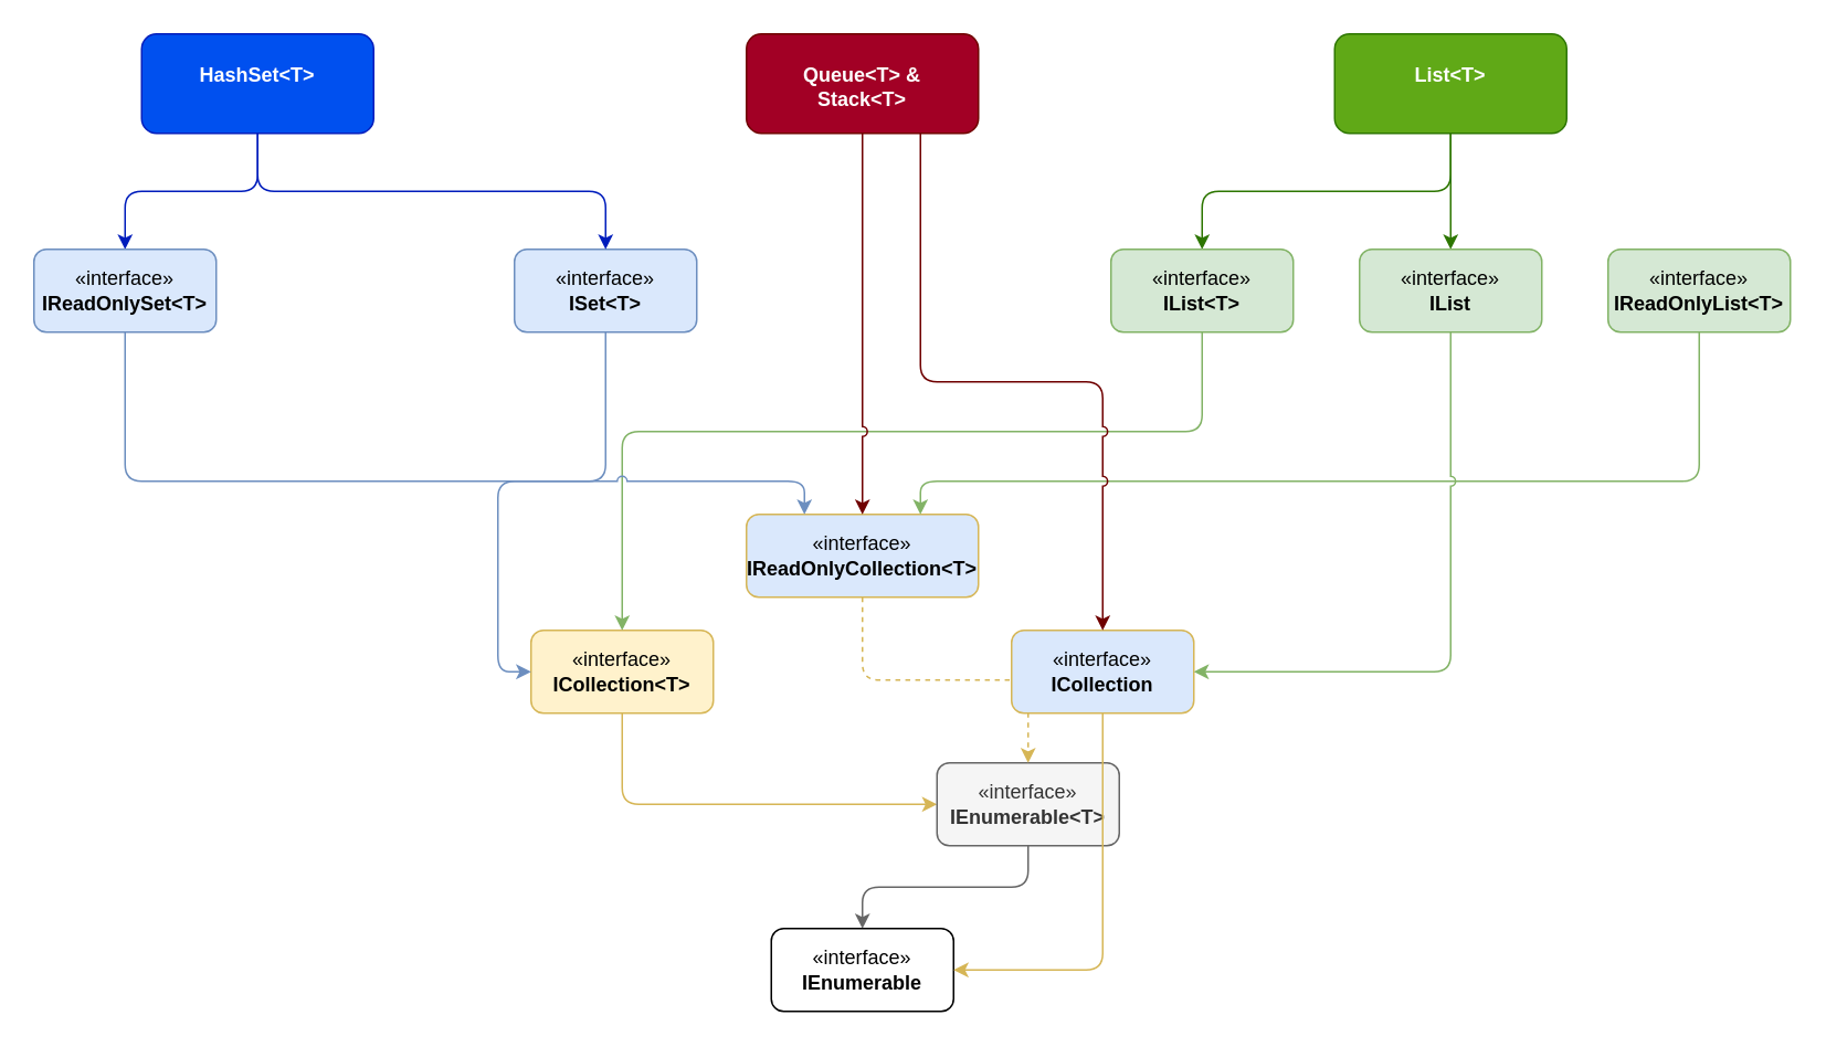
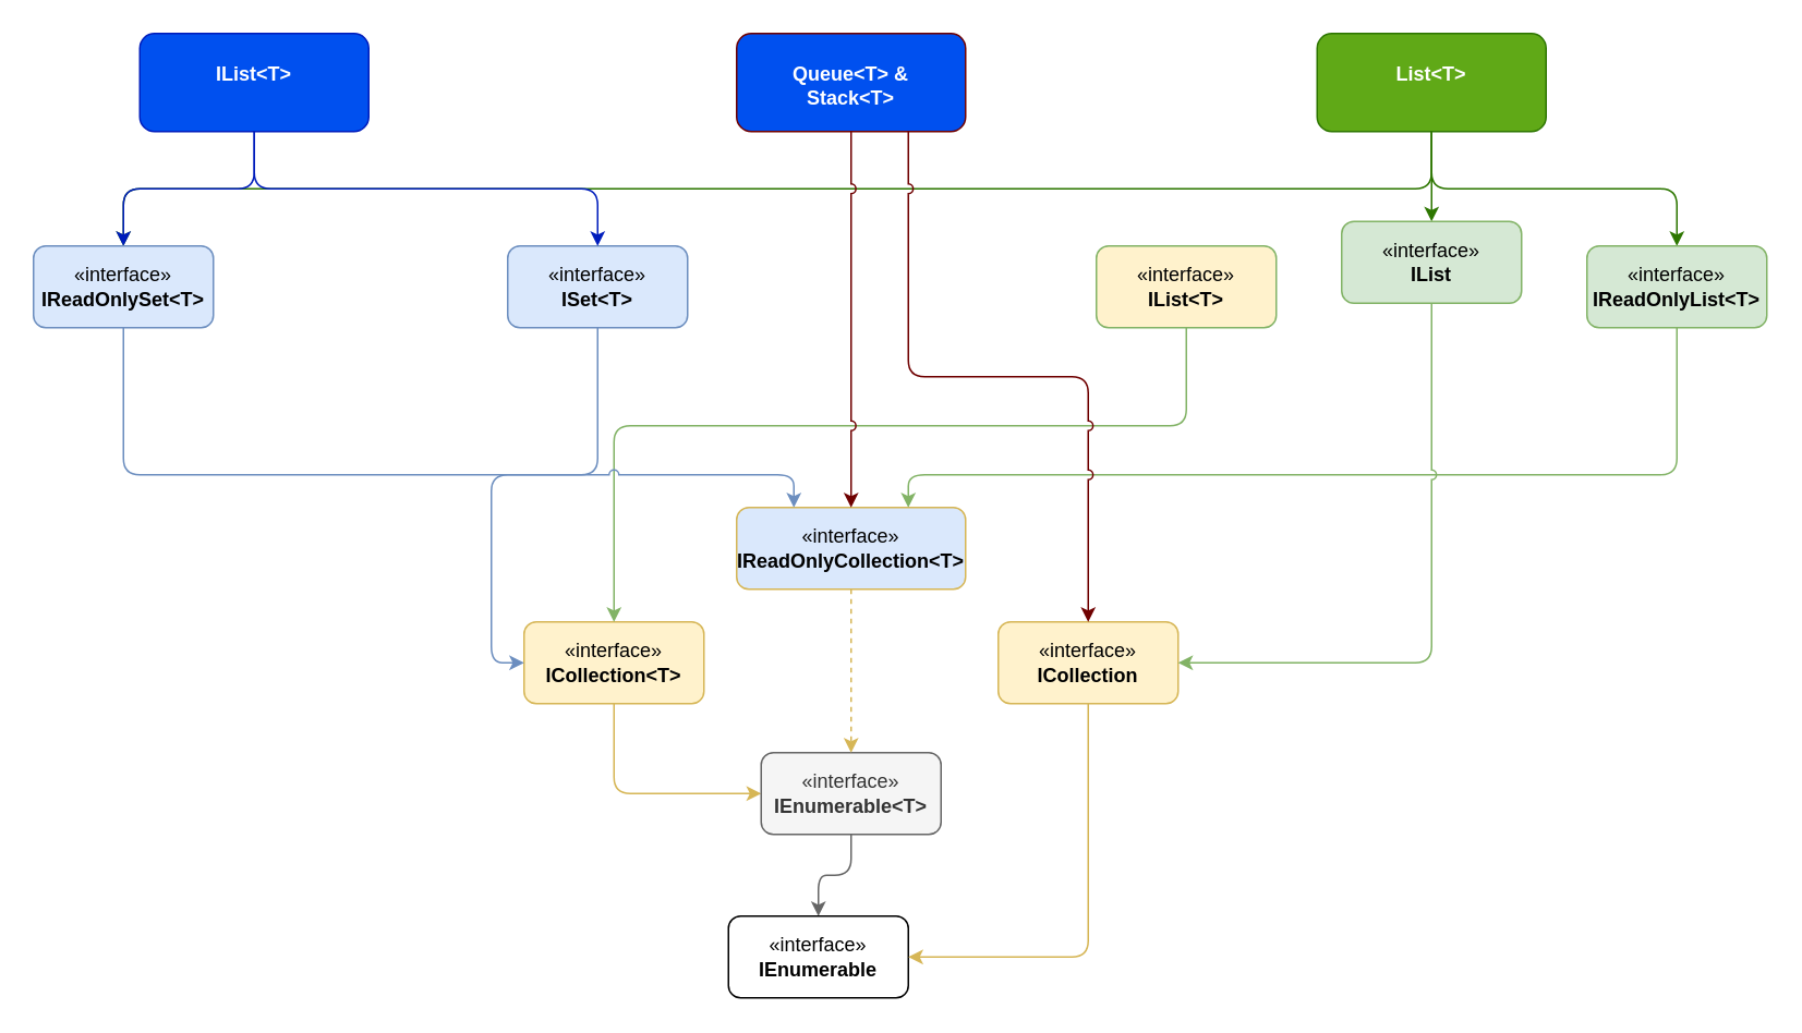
  <mxCell id="0" />
  <mxCell id="1" parent="0" />
- <mxCell id="3" style="edgeStyle=orthogonalEdgeStyle;rounded=1;orthogonalLoop=1;jettySize=auto;html=1;exitX=0.5;exitY=1;exitDx=0;exitDy=0;entryX=0.5;entryY=0;entryDx=0;entryDy=0;fillColor=#60a917;strokeColor=#2D7600;jumpStyle=arc;" parent="1" source="5" target="16" edge="1"><mxGeometry relative="1" as="geometry" /></mxCell>
+ <mxCell id="2" style="edgeStyle=orthogonalEdgeStyle;rounded=1;orthogonalLoop=1;jettySize=auto;html=1;exitX=0.5;exitY=1;exitDx=0;exitDy=0;entryX=0.5;entryY=0;entryDx=0;entryDy=0;fillColor=#60a917;strokeColor=#2D7600;jumpStyle=arc;" parent="1" source="5" target="14" edge="1"><mxGeometry relative="1" as="geometry" /></mxCell>
+ <mxCell id="3" style="edgeStyle=orthogonalEdgeStyle;rounded=1;orthogonalLoop=1;jettySize=auto;html=1;exitX=0.5;exitY=1;exitDx=0;exitDy=0;fillColor=#60a917;strokeColor=#2D7600;jumpStyle=arc;" parent="1" source="5" target="25" edge="1"><mxGeometry relative="1" as="geometry" /></mxCell>
  <mxCell id="4" style="edgeStyle=orthogonalEdgeStyle;rounded=1;orthogonalLoop=1;jettySize=auto;html=1;exitX=0.5;exitY=1;exitDx=0;exitDy=0;entryX=0.5;entryY=0;entryDx=0;entryDy=0;fillColor=#60a917;strokeColor=#2D7600;jumpStyle=arc;" parent="1" source="5" target="30" edge="1"><mxGeometry relative="1" as="geometry" /></mxCell>
  <mxCell id="5" value="&lt;p style=&quot;margin:0px;margin-top:4px;text-align:center;&quot;&gt;&lt;br&gt;&lt;b&gt;List&amp;lt;T&amp;gt;&lt;/b&gt;&lt;/p&gt;" style="verticalAlign=top;align=left;overflow=fill;fontSize=12;fontFamily=Helvetica;html=1;whiteSpace=wrap;rounded=1;fillColor=#60a917;fontColor=#ffffff;strokeColor=#2D7600;" parent="1" vertex="1"><mxGeometry x="805" y="20" width="140" height="60" as="geometry" /></mxCell>
  <mxCell id="6" style="edgeStyle=orthogonalEdgeStyle;rounded=1;orthogonalLoop=1;jettySize=auto;html=1;exitX=0.5;exitY=1;exitDx=0;exitDy=0;entryX=0;entryY=0.5;entryDx=0;entryDy=0;jumpStyle=arc;fillColor=#fff2cc;strokeColor=#d6b656;" parent="1" source="7" target="9" edge="1"><mxGeometry relative="1" as="geometry" /></mxCell>
  <mxCell id="7" value="«interface»&lt;br&gt;&lt;b&gt;ICollection&amp;lt;T&amp;gt;&lt;/b&gt;" style="html=1;whiteSpace=wrap;rounded=1;fillColor=#fff2cc;strokeColor=#d6b656;" parent="1" vertex="1"><mxGeometry x="320" y="380" width="110" height="50" as="geometry" /></mxCell>
  <mxCell id="8" style="edgeStyle=orthogonalEdgeStyle;rounded=1;orthogonalLoop=1;jettySize=auto;html=1;exitX=0.5;exitY=1;exitDx=0;exitDy=0;entryX=0.5;entryY=0;entryDx=0;entryDy=0;jumpStyle=arc;fillColor=#f5f5f5;strokeColor=#666666;" parent="1" source="9" target="10" edge="1"><mxGeometry relative="1" as="geometry" /></mxCell>
- <mxCell id="9" value="«interface»&lt;br&gt;&lt;b&gt;IEnumerable&amp;lt;T&amp;gt;&lt;/b&gt;" style="html=1;whiteSpace=wrap;rounded=1;fillColor=#f5f5f5;fontColor=#333333;strokeColor=#666666;" parent="1" vertex="1"><mxGeometry x="565" y="460" width="110" height="50" as="geometry" /></mxCell>
- <mxCell id="10" value="«interface»&lt;br&gt;&lt;b&gt;IEnumerable&lt;/b&gt;" style="html=1;whiteSpace=wrap;rounded=1;" parent="1" vertex="1"><mxGeometry x="465" y="560" width="110" height="50" as="geometry" /></mxCell>
+ <mxCell id="9" value="«interface»&lt;br&gt;&lt;b&gt;IEnumerable&amp;lt;T&amp;gt;&lt;/b&gt;" style="html=1;whiteSpace=wrap;rounded=1;fillColor=#f5f5f5;fontColor=#333333;strokeColor=#666666;" parent="1" vertex="1"><mxGeometry x="465" y="460" width="110" height="50" as="geometry" /></mxCell>
+ <mxCell id="10" value="«interface»&lt;br&gt;&lt;b&gt;IEnumerable&lt;/b&gt;" style="html=1;whiteSpace=wrap;rounded=1;" parent="1" vertex="1"><mxGeometry x="445" y="560" width="110" height="50" as="geometry" /></mxCell>
  <mxCell id="11" style="edgeStyle=orthogonalEdgeStyle;rounded=1;orthogonalLoop=1;jettySize=auto;html=1;exitX=0.5;exitY=1;exitDx=0;exitDy=0;entryX=0.5;entryY=0;entryDx=0;entryDy=0;jumpStyle=arc;fillColor=#fff2cc;strokeColor=#d6b656;dashed=1;" parent="1" source="12" target="9" edge="1"><mxGeometry relative="1" as="geometry" /></mxCell>
  <mxCell id="12" value="«interface»&lt;br&gt;&lt;b&gt;IReadOnlyCollection&amp;lt;T&amp;gt;&lt;/b&gt;" style="html=1;whiteSpace=wrap;rounded=1;fillColor=#dae8fc;strokeColor=#d6b656;" parent="1" vertex="1"><mxGeometry x="450" y="310" width="140" height="50" as="geometry" /></mxCell>
  <mxCell id="13" style="edgeStyle=orthogonalEdgeStyle;rounded=1;orthogonalLoop=1;jettySize=auto;html=1;exitX=0.5;exitY=1;exitDx=0;exitDy=0;entryX=0.75;entryY=0;entryDx=0;entryDy=0;fillColor=#d5e8d4;strokeColor=#82b366;jumpStyle=arc;" parent="1" source="14" target="12" edge="1"><mxGeometry relative="1" as="geometry"><Array as="points"><mxPoint x="1025" y="290" /><mxPoint x="555" y="290" /></Array></mxGeometry></mxCell>
  <mxCell id="14" value="«interface»&lt;br&gt;&lt;b&gt;IReadOnlyList&amp;lt;T&amp;gt;&lt;/b&gt;" style="html=1;whiteSpace=wrap;rounded=1;fillColor=#d5e8d4;strokeColor=#82b366;" parent="1" vertex="1"><mxGeometry x="970" y="150" width="110" height="50" as="geometry" /></mxCell>
  <mxCell id="15" style="edgeStyle=orthogonalEdgeStyle;rounded=1;orthogonalLoop=1;jettySize=auto;html=1;exitX=0.5;exitY=1;exitDx=0;exitDy=0;entryX=0.5;entryY=0;entryDx=0;entryDy=0;fillColor=#d5e8d4;strokeColor=#82b366;jumpStyle=arc;" parent="1" source="16" target="7" edge="1"><mxGeometry relative="1" as="geometry"><Array as="points"><mxPoint x="725" y="260" /><mxPoint x="375" y="260" /></Array></mxGeometry></mxCell>
- <mxCell id="16" value="«interface»&lt;br&gt;&lt;b&gt;IList&amp;lt;T&amp;gt;&lt;/b&gt;" style="html=1;whiteSpace=wrap;rounded=1;fillColor=#d5e8d4;strokeColor=#82b366;" parent="1" vertex="1"><mxGeometry x="670" y="150" width="110" height="50" as="geometry" /></mxCell>
+ <mxCell id="16" value="«interface»&lt;br&gt;&lt;b&gt;IList&amp;lt;T&amp;gt;&lt;/b&gt;" style="html=1;whiteSpace=wrap;rounded=1;fillColor=#fff2cc;strokeColor=#82b366;" parent="1" vertex="1"><mxGeometry x="670" y="150" width="110" height="50" as="geometry" /></mxCell>
  <mxCell id="17" style="edgeStyle=orthogonalEdgeStyle;rounded=1;orthogonalLoop=1;jettySize=auto;html=1;exitX=0.5;exitY=1;exitDx=0;exitDy=0;entryX=1;entryY=0.5;entryDx=0;entryDy=0;jumpStyle=arc;fillColor=#fff2cc;strokeColor=#d6b656;" parent="1" source="18" target="10" edge="1"><mxGeometry relative="1" as="geometry" /></mxCell>
- <mxCell id="18" value="«interface»&lt;br&gt;&lt;b&gt;ICollection&lt;/b&gt;" style="html=1;whiteSpace=wrap;rounded=1;fillColor=#dae8fc;strokeColor=#d6b656;" parent="1" vertex="1"><mxGeometry x="610" y="380" width="110" height="50" as="geometry" /></mxCell>
+ <mxCell id="18" value="«interface»&lt;br&gt;&lt;b&gt;ICollection&lt;/b&gt;" style="html=1;whiteSpace=wrap;rounded=1;fillColor=#fff2cc;strokeColor=#d6b656;" parent="1" vertex="1"><mxGeometry x="610" y="380" width="110" height="50" as="geometry" /></mxCell>
  <mxCell id="19" style="edgeStyle=orthogonalEdgeStyle;rounded=1;orthogonalLoop=1;jettySize=auto;html=1;exitX=0.5;exitY=1;exitDx=0;exitDy=0;entryX=0;entryY=0.5;entryDx=0;entryDy=0;jumpStyle=arc;fillColor=#dae8fc;strokeColor=#6c8ebf;" parent="1" source="20" target="7" edge="1"><mxGeometry relative="1" as="geometry" /></mxCell>
  <mxCell id="20" value="«interface»&lt;br&gt;&lt;b&gt;ISet&amp;lt;T&amp;gt;&lt;/b&gt;" style="html=1;whiteSpace=wrap;rounded=1;fillColor=#dae8fc;strokeColor=#6c8ebf;" parent="1" vertex="1"><mxGeometry x="310" y="150" width="110" height="50" as="geometry" /></mxCell>
  <mxCell id="21" style="edgeStyle=orthogonalEdgeStyle;rounded=1;orthogonalLoop=1;jettySize=auto;html=1;exitX=0.5;exitY=1;exitDx=0;exitDy=0;entryX=0.5;entryY=0;entryDx=0;entryDy=0;fillColor=#0050ef;strokeColor=#001DBC;jumpStyle=arc;" parent="1" source="23" target="20" edge="1"><mxGeometry relative="1" as="geometry" /></mxCell>
  <mxCell id="22" style="edgeStyle=orthogonalEdgeStyle;rounded=1;orthogonalLoop=1;jettySize=auto;html=1;exitX=0.5;exitY=1;exitDx=0;exitDy=0;entryX=0.5;entryY=0;entryDx=0;entryDy=0;fillColor=#0050ef;strokeColor=#001DBC;jumpStyle=arc;" parent="1" source="23" target="25" edge="1"><mxGeometry relative="1" as="geometry" /></mxCell>
- <mxCell id="23" value="&lt;p style=&quot;margin:0px;margin-top:4px;text-align:center;&quot;&gt;&lt;br&gt;&lt;b&gt;HashSet&amp;lt;T&amp;gt;&lt;/b&gt;&lt;/p&gt;" style="verticalAlign=top;align=left;overflow=fill;fontSize=12;fontFamily=Helvetica;html=1;whiteSpace=wrap;rounded=1;fillColor=#0050ef;strokeColor=#001DBC;fontColor=#ffffff;" parent="1" vertex="1"><mxGeometry x="85" y="20" width="140" height="60" as="geometry" /></mxCell>
+ <mxCell id="23" value="&lt;p style=&quot;margin:0px;margin-top:4px;text-align:center;&quot;&gt;&lt;br&gt;&lt;b&gt;IList&amp;lt;T&amp;gt;&lt;/b&gt;&lt;/p&gt;" style="verticalAlign=top;align=left;overflow=fill;fontSize=12;fontFamily=Helvetica;html=1;whiteSpace=wrap;rounded=1;fillColor=#0050ef;strokeColor=#001DBC;fontColor=#ffffff;" parent="1" vertex="1"><mxGeometry x="85" y="20" width="140" height="60" as="geometry" /></mxCell>
  <mxCell id="24" style="edgeStyle=orthogonalEdgeStyle;rounded=1;orthogonalLoop=1;jettySize=auto;html=1;exitX=0.5;exitY=1;exitDx=0;exitDy=0;entryX=0.25;entryY=0;entryDx=0;entryDy=0;fillColor=#dae8fc;strokeColor=#6c8ebf;jumpStyle=arc;" parent="1" target="12" edge="1"><mxGeometry relative="1" as="geometry"><Array as="points"><mxPoint x="75" y="290" /><mxPoint x="485" y="290" /></Array><mxPoint x="75" y="200" as="sourcePoint" /><mxPoint x="493.5" y="310" as="targetPoint" /></mxGeometry></mxCell>
  <mxCell id="25" value="«interface»&lt;br&gt;&lt;b&gt;IReadOnlySet&amp;lt;T&amp;gt;&lt;/b&gt;" style="html=1;whiteSpace=wrap;rounded=1;fillColor=#dae8fc;strokeColor=#6c8ebf;" parent="1" vertex="1"><mxGeometry x="20" y="150" width="110" height="50" as="geometry" /></mxCell>
  <mxCell id="26" style="edgeStyle=orthogonalEdgeStyle;rounded=1;orthogonalLoop=1;jettySize=auto;html=1;exitX=0.5;exitY=1;exitDx=0;exitDy=0;entryX=0.5;entryY=0;entryDx=0;entryDy=0;fillColor=#a20025;strokeColor=#6F0000;jumpStyle=arc;" parent="1" source="28" target="12" edge="1"><mxGeometry relative="1" as="geometry" /></mxCell>
  <mxCell id="27" style="edgeStyle=orthogonalEdgeStyle;rounded=1;orthogonalLoop=1;jettySize=auto;html=1;exitX=0.75;exitY=1;exitDx=0;exitDy=0;entryX=0.5;entryY=0;entryDx=0;entryDy=0;fillColor=#a20025;strokeColor=#6F0000;jumpStyle=arc;" parent="1" source="28" target="18" edge="1"><mxGeometry relative="1" as="geometry" /></mxCell>
- <mxCell id="28" value="&lt;p style=&quot;margin:0px;margin-top:4px;text-align:center;&quot;&gt;&lt;br&gt;&lt;b&gt;Queue&amp;lt;T&amp;gt; &amp;amp;&lt;br&gt;Stack&amp;lt;T&amp;gt;&lt;/b&gt;&lt;/p&gt;" style="verticalAlign=top;align=left;overflow=fill;fontSize=12;fontFamily=Helvetica;html=1;whiteSpace=wrap;rounded=1;fillColor=#a20025;fontColor=#ffffff;strokeColor=#6F0000;" parent="1" vertex="1"><mxGeometry x="450" y="20" width="140" height="60" as="geometry" /></mxCell>
+ <mxCell id="28" value="&lt;p style=&quot;margin:0px;margin-top:4px;text-align:center;&quot;&gt;&lt;br&gt;&lt;b&gt;Queue&amp;lt;T&amp;gt; &amp;amp;&lt;br&gt;Stack&amp;lt;T&amp;gt;&lt;/b&gt;&lt;/p&gt;" style="verticalAlign=top;align=left;overflow=fill;fontSize=12;fontFamily=Helvetica;html=1;whiteSpace=wrap;rounded=1;fillColor=#0050ef;fontColor=#ffffff;strokeColor=#6F0000;" parent="1" vertex="1"><mxGeometry x="450" y="20" width="140" height="60" as="geometry" /></mxCell>
  <mxCell id="29" style="edgeStyle=orthogonalEdgeStyle;rounded=1;orthogonalLoop=1;jettySize=auto;html=1;exitX=0.5;exitY=1;exitDx=0;exitDy=0;entryX=1;entryY=0.5;entryDx=0;entryDy=0;fillColor=#d5e8d4;strokeColor=#82b366;jumpStyle=arc;" parent="1" source="30" target="18" edge="1"><mxGeometry relative="1" as="geometry" /></mxCell>
- <mxCell id="30" value="«interface»&lt;br&gt;&lt;b&gt;IList&lt;/b&gt;" style="html=1;whiteSpace=wrap;rounded=1;fillColor=#d5e8d4;strokeColor=#82b366;" parent="1" vertex="1"><mxGeometry x="820" y="150" width="110" height="50" as="geometry" /></mxCell>
+ <mxCell id="30" value="«interface»&lt;br&gt;&lt;b&gt;IList&lt;/b&gt;" style="html=1;whiteSpace=wrap;rounded=1;fillColor=#d5e8d4;strokeColor=#82b366;" parent="1" vertex="1"><mxGeometry x="820" y="135" width="110" height="50" as="geometry" /></mxCell>
